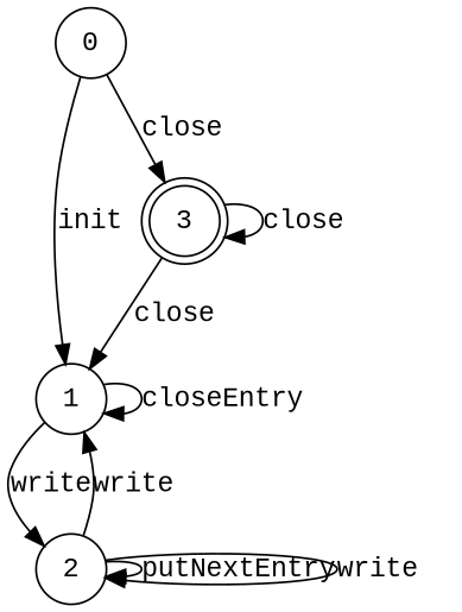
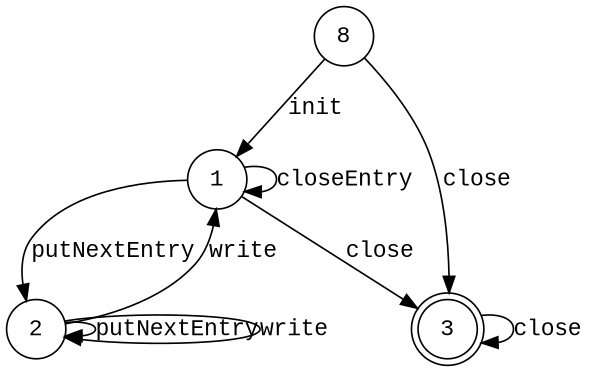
  digraph {
    fontname="Liberation Mono"
    node [fontname="Liberation Mono" shape=circle]
    edge [fontname="Liberation Mono"]
-   0
+   0 [label=8]
    1
    3 [shape=doublecircle]
    2
    0 -> 1 [label=init]
    0 -> 3 [label=close]
    1 -> 1 [label=closeEntry]
-   3 -> 1 [label=close]
-   1 -> 2 [label=write]
+   1 -> 3 [label=close]
+   1 -> 2 [label=putNextEntry]
    3 -> 3 [label=close]
    2 -> 1 [label=write]
    2 -> 2 [label=putNextEntry]
    2 -> 2 [label=write]
  }
